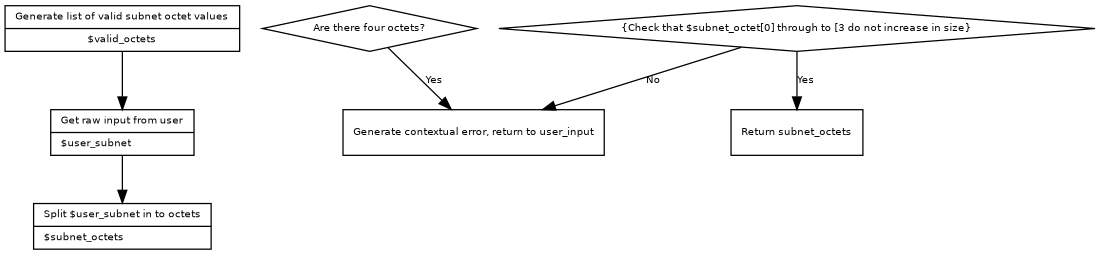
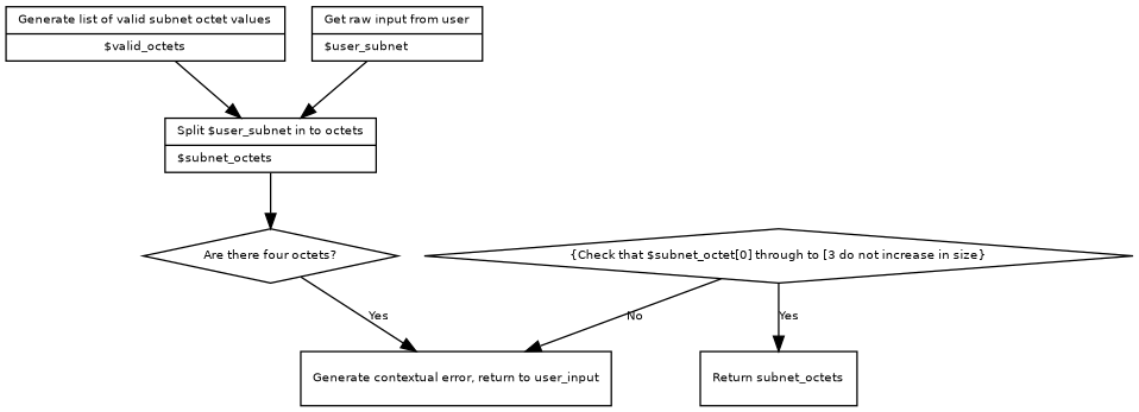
  digraph {
    fontname="Bitstream Ver Sans"
    fontsize=8
    node [fontname="Bitstream Vera Sans" fontsize=8 shape=record]
    edge [fontname="Bitstream Vera Sans" fontsize=8]
    n1 [label="{Generate list of valid subnet octet values\l|$valid_octets}"]
    n2 [label="{Get raw  input from user\l|$user_subnet\l}"]
    n3 [label="{Split $user_subnet in to octets\l|$subnet_octets\l}"]
    n4 [label="Are there four octets?" shape=diamond]
    n5 [label="{Generate contextual error, return to user_input}"]
    n6 [label="{Check that $subnet_octet[0] through to [3 do not increase in size}" shape=diamond]
    n7 [label="{Return subnet_octets}"]
-   n1 -> n2
+   n1 -> n3
    n2 -> n3
+   n3 -> n4
    n4 -> n5 [label=Yes]
    n6 -> n5 [label=No]
    n6 -> n7 [label=Yes]
  }
